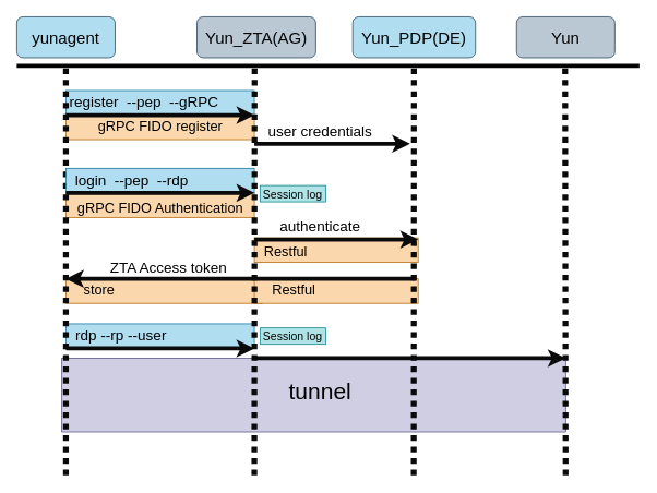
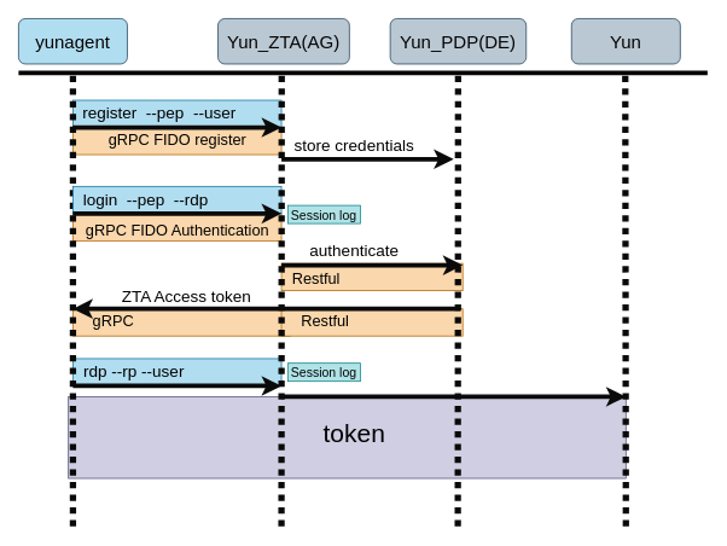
  <mxCell id="0" />
  <mxCell id="1" parent="0" />
  <mxCell id="2" value="" style="group" parent="1" vertex="1" connectable="0"><mxGeometry x="75" y="460" width="615" height="90" as="geometry" /></mxCell>
  <mxCell id="3" value="　" style="rounded=0;whiteSpace=wrap;html=1;fontSize=18;fillColor=#d0cee2;strokeColor=#56517e;align=left;" parent="2" vertex="1"><mxGeometry y="-23" width="615" height="90" as="geometry" /></mxCell>
  <mxCell id="4" value="" style="endArrow=classic;html=1;strokeColor=#0A0A0A;strokeWidth=5;fontSize=20;fontColor=#050505;" parent="2" edge="1"><mxGeometry width="50" height="50" relative="1" as="geometry"><mxPoint x="235.0" y="-23" as="sourcePoint" /><mxPoint x="615" y="-23" as="targetPoint" /></mxGeometry></mxCell>
- <mxCell id="5" value="&lt;font style=&quot;&quot;&gt;&lt;font style=&quot;font-size: 28px;&quot; color=&quot;#000000&quot;&gt;tunnel&lt;/font&gt;&lt;br&gt;&lt;/font&gt;" style="text;html=1;align=center;verticalAlign=middle;resizable=0;points=[];autosize=1;strokeColor=none;fillColor=none;" parent="2" vertex="1"><mxGeometry x="265" y="-8" width="100" height="50" as="geometry" /></mxCell>
+ <mxCell id="5" value="&lt;font style=&quot;&quot;&gt;&lt;font style=&quot;font-size: 28px;&quot; color=&quot;#000000&quot;&gt;token&lt;/font&gt;&lt;br&gt;&lt;/font&gt;" style="text;html=1;align=center;verticalAlign=middle;resizable=0;points=[];autosize=1;strokeColor=none;fillColor=none;" parent="2" vertex="1"><mxGeometry x="265" y="-8" width="100" height="50" as="geometry" /></mxCell>
  <mxCell id="6" value="　" style="rounded=0;whiteSpace=wrap;html=1;fontSize=18;fillColor=#b1ddf0;strokeColor=#10739e;align=left;" parent="1" vertex="1"><mxGeometry x="80" y="395" width="230" height="30" as="geometry" /></mxCell>
  <mxCell id="7" value="　" style="rounded=0;whiteSpace=wrap;html=1;fontSize=18;fillColor=#fad7ac;strokeColor=#b46504;align=left;" parent="1" vertex="1"><mxGeometry x="80" y="340" width="240" height="30" as="geometry" /></mxCell>
  <mxCell id="8" value="　" style="rounded=0;whiteSpace=wrap;html=1;fontSize=18;fillColor=#fad7ac;strokeColor=#b46504;align=left;" parent="1" vertex="1"><mxGeometry x="310" y="340" width="200" height="30" as="geometry" /></mxCell>
  <mxCell id="9" value="　" style="rounded=0;whiteSpace=wrap;html=1;fontSize=18;fillColor=#fad7ac;strokeColor=#b46504;align=left;" parent="1" vertex="1"><mxGeometry x="310" y="290" width="200" height="30" as="geometry" /></mxCell>
  <mxCell id="10" value="　" style="rounded=0;whiteSpace=wrap;html=1;fontSize=18;fillColor=#fad7ac;strokeColor=#b46504;align=left;" parent="1" vertex="1"><mxGeometry x="80" y="235" width="230" height="30" as="geometry" /></mxCell>
  <mxCell id="11" value="　" style="rounded=0;whiteSpace=wrap;html=1;fontSize=18;fillColor=#fad7ac;strokeColor=#b46504;align=left;" parent="1" vertex="1"><mxGeometry x="80" y="140" width="230" height="30" as="geometry" /></mxCell>
  <mxCell id="12" value="　" style="rounded=0;whiteSpace=wrap;html=1;fontSize=18;fillColor=#b1ddf0;strokeColor=#10739e;align=left;" parent="1" vertex="1"><mxGeometry x="80" y="110" width="230" height="30" as="geometry" /></mxCell>
  <mxCell id="13" value="&lt;font style=&quot;font-size: 20px;&quot; color=&quot;#050505&quot;&gt;yunagent&lt;/font&gt;" style="rounded=1;whiteSpace=wrap;html=1;fillColor=#b1ddf0;strokeColor=#23445d;" parent="1" vertex="1"><mxGeometry x="20" y="20" width="120" height="50" as="geometry" /></mxCell>
  <mxCell id="14" value="" style="endArrow=none;html=1;fontSize=16;strokeWidth=5;strokeColor=#030303;" parent="1" edge="1"><mxGeometry width="50" height="50" relative="1" as="geometry"><mxPoint x="20" y="80" as="sourcePoint" /><mxPoint x="780" y="80" as="targetPoint" /></mxGeometry></mxCell>
  <mxCell id="15" value="&lt;font style=&quot;font-size: 20px;&quot; color=&quot;#050505&quot;&gt;Yun_ZTA(AG)&lt;/font&gt;" style="rounded=1;whiteSpace=wrap;html=1;fillColor=#bac8d3;strokeColor=#23445d;" parent="1" vertex="1"><mxGeometry x="240" y="20" width="145" height="50" as="geometry" /></mxCell>
- <mxCell id="16" value="&lt;font style=&quot;font-size: 20px;&quot; color=&quot;#050505&quot;&gt;Yun_PDP(DE)&lt;/font&gt;" style="rounded=1;whiteSpace=wrap;html=1;fillColor=#b1ddf0;strokeColor=#23445d;" parent="1" vertex="1"><mxGeometry x="430" y="20" width="150" height="50" as="geometry" /></mxCell>
+ <mxCell id="16" value="&lt;font style=&quot;font-size: 20px;&quot; color=&quot;#050505&quot;&gt;Yun_PDP(DE)&lt;/font&gt;" style="rounded=1;whiteSpace=wrap;html=1;fillColor=#bac8d3;strokeColor=#23445d;" parent="1" vertex="1"><mxGeometry x="430" y="20" width="150" height="50" as="geometry" /></mxCell>
  <mxCell id="17" value="&lt;font style=&quot;font-size: 20px;&quot; color=&quot;#050505&quot;&gt;Yun&lt;/font&gt;" style="rounded=1;whiteSpace=wrap;html=1;fillColor=#bac8d3;strokeColor=#23445d;" parent="1" vertex="1"><mxGeometry x="630" y="20" width="120" height="50" as="geometry" /></mxCell>
  <mxCell id="18" value="" style="endArrow=none;dashed=1;html=1;dashPattern=1 1;strokeWidth=7;fontSize=16;strokeColor=#0A0A0A;" parent="1" edge="1"><mxGeometry width="50" height="50" relative="1" as="geometry"><mxPoint x="80" y="580" as="sourcePoint" /><mxPoint x="80" y="80" as="targetPoint" /></mxGeometry></mxCell>
  <mxCell id="19" value="" style="endArrow=none;dashed=1;html=1;dashPattern=1 1;strokeWidth=7;fontSize=16;strokeColor=#0A0A0A;" parent="1" edge="1"><mxGeometry width="50" height="50" relative="1" as="geometry"><mxPoint x="504.58" y="580" as="sourcePoint" /><mxPoint x="504.87" y="80" as="targetPoint" /></mxGeometry></mxCell>
  <mxCell id="20" value="" style="endArrow=none;dashed=1;html=1;dashPattern=1 1;strokeWidth=7;fontSize=16;strokeColor=#0A0A0A;" parent="1" edge="1"><mxGeometry width="50" height="50" relative="1" as="geometry"><mxPoint x="690" y="580" as="sourcePoint" /><mxPoint x="689.29" y="80" as="targetPoint" /></mxGeometry></mxCell>
  <mxCell id="21" value="" style="endArrow=classic;html=1;strokeColor=#0A0A0A;strokeWidth=5;fontSize=20;fontColor=#050505;entryX=1;entryY=1;entryDx=0;entryDy=0;" parent="1" target="12" edge="1"><mxGeometry width="50" height="50" relative="1" as="geometry"><mxPoint x="80" y="140" as="sourcePoint" /><mxPoint x="300" y="140" as="targetPoint" /></mxGeometry></mxCell>
- <mxCell id="22" value="&lt;font style=&quot;&quot;&gt;&lt;font style=&quot;font-size: 18px;&quot; color=&quot;#000000&quot;&gt;register&amp;nbsp; --pep&amp;nbsp; --gRPC&lt;/font&gt;&lt;br&gt;&lt;/font&gt;" style="text;html=1;align=center;verticalAlign=middle;resizable=0;points=[];autosize=1;strokeColor=none;fillColor=none;" parent="1" vertex="1"><mxGeometry x="80" y="105" width="190" height="40" as="geometry" /></mxCell>
+ <mxCell id="22" value="&lt;font style=&quot;&quot;&gt;&lt;font style=&quot;font-size: 18px;&quot; color=&quot;#000000&quot;&gt;register&amp;nbsp; --pep&amp;nbsp; --user&lt;/font&gt;&lt;br&gt;&lt;/font&gt;" style="text;html=1;align=center;verticalAlign=middle;resizable=0;points=[];autosize=1;strokeColor=none;fillColor=none;" parent="1" vertex="1"><mxGeometry x="80" y="105" width="190" height="40" as="geometry" /></mxCell>
  <mxCell id="23" value="&lt;font style=&quot;&quot;&gt;&lt;font style=&quot;font-size: 17px;&quot; color=&quot;#000000&quot;&gt;gRPC FIDO register&lt;/font&gt;&lt;br&gt;&lt;/font&gt;" style="text;html=1;align=center;verticalAlign=middle;resizable=0;points=[];autosize=1;strokeColor=none;fillColor=none;" parent="1" vertex="1"><mxGeometry x="105" y="140" width="180" height="30" as="geometry" /></mxCell>
  <mxCell id="24" value="" style="endArrow=classic;html=1;strokeColor=#0A0A0A;strokeWidth=5;fontSize=20;fontColor=#050505;" parent="1" edge="1"><mxGeometry width="50" height="50" relative="1" as="geometry"><mxPoint x="310" y="175" as="sourcePoint" /><mxPoint x="500" y="175" as="targetPoint" /></mxGeometry></mxCell>
- <mxCell id="25" value="&lt;div style=&quot;text-align: left;&quot;&gt;&lt;span style=&quot;font-size: 18px; color: rgb(0, 0, 0); background-color: initial;&quot;&gt;user credentials&lt;/span&gt;&lt;/div&gt;" style="text;html=1;align=center;verticalAlign=middle;resizable=0;points=[];autosize=1;strokeColor=none;fillColor=none;" parent="1" vertex="1"><mxGeometry x="310" y="140" width="160" height="40" as="geometry" /></mxCell>
+ <mxCell id="25" value="&lt;div style=&quot;text-align: left;&quot;&gt;&lt;span style=&quot;font-size: 18px; color: rgb(0, 0, 0); background-color: initial;&quot;&gt;store credentials&lt;/span&gt;&lt;/div&gt;" style="text;html=1;align=center;verticalAlign=middle;resizable=0;points=[];autosize=1;strokeColor=none;fillColor=none;" parent="1" vertex="1"><mxGeometry x="310" y="140" width="160" height="40" as="geometry" /></mxCell>
  <mxCell id="26" value="　" style="rounded=0;whiteSpace=wrap;html=1;fontSize=18;fillColor=#b1ddf0;strokeColor=#10739e;align=left;" parent="1" vertex="1"><mxGeometry x="80" y="205" width="230" height="30" as="geometry" /></mxCell>
  <mxCell id="27" value="&lt;font style=&quot;&quot;&gt;&lt;font style=&quot;font-size: 18px;&quot; color=&quot;#000000&quot;&gt;login&amp;nbsp; --pep&amp;nbsp; --rdp&lt;/font&gt;&lt;br&gt;&lt;/font&gt;" style="text;html=1;align=center;verticalAlign=middle;resizable=0;points=[];autosize=1;strokeColor=none;fillColor=none;" parent="1" vertex="1"><mxGeometry x="75" y="200" width="170" height="40" as="geometry" /></mxCell>
  <mxCell id="28" value="&lt;font style=&quot;&quot;&gt;&lt;font style=&quot;font-size: 17px;&quot; color=&quot;#000000&quot;&gt;gRPC FIDO Authentication&lt;/font&gt;&lt;br&gt;&lt;/font&gt;" style="text;html=1;align=center;verticalAlign=middle;resizable=0;points=[];autosize=1;strokeColor=none;fillColor=none;" parent="1" vertex="1"><mxGeometry x="80" y="240" width="230" height="30" as="geometry" /></mxCell>
  <mxCell id="29" value="" style="endArrow=classic;html=1;strokeColor=#0A0A0A;strokeWidth=5;fontSize=20;fontColor=#050505;entryX=1;entryY=1;entryDx=0;entryDy=0;" parent="1" edge="1"><mxGeometry width="50" height="50" relative="1" as="geometry"><mxPoint x="80" y="235" as="sourcePoint" /><mxPoint x="310" y="235" as="targetPoint" /></mxGeometry></mxCell>
  <mxCell id="30" value="" style="endArrow=classic;html=1;strokeColor=#0A0A0A;strokeWidth=5;fontSize=20;fontColor=#050505;" parent="1" edge="1"><mxGeometry width="50" height="50" relative="1" as="geometry"><mxPoint x="310" y="292" as="sourcePoint" /><mxPoint x="510" y="292" as="targetPoint" /></mxGeometry></mxCell>
  <mxCell id="31" value="&lt;div style=&quot;text-align: left;&quot;&gt;&lt;span style=&quot;font-size: 18px; color: rgb(0, 0, 0); background-color: initial;&quot;&gt;authenticate&lt;/span&gt;&lt;/div&gt;" style="text;html=1;align=center;verticalAlign=middle;resizable=0;points=[];autosize=1;strokeColor=none;fillColor=none;" parent="1" vertex="1"><mxGeometry x="330" y="257" width="120" height="40" as="geometry" /></mxCell>
  <mxCell id="32" value="" style="endArrow=classic;html=1;strokeColor=#0A0A0A;strokeWidth=5;fontSize=20;fontColor=#050505;exitX=0.987;exitY=-0.005;exitDx=0;exitDy=0;exitPerimeter=0;" parent="1" source="8" edge="1"><mxGeometry width="50" height="50" relative="1" as="geometry"><mxPoint x="490" y="340" as="sourcePoint" /><mxPoint x="80" y="340" as="targetPoint" /></mxGeometry></mxCell>
  <mxCell id="33" value="&lt;div style=&quot;text-align: left;&quot;&gt;&lt;span style=&quot;font-size: 18px; color: rgb(0, 0, 0); background-color: initial;&quot;&gt;ZTA Access token&lt;/span&gt;&lt;/div&gt;" style="text;html=1;align=center;verticalAlign=middle;resizable=0;points=[];autosize=1;strokeColor=none;fillColor=none;" parent="1" vertex="1"><mxGeometry x="120" y="307" width="170" height="40" as="geometry" /></mxCell>
  <mxCell id="34" value="&lt;div style=&quot;&quot;&gt;&lt;span style=&quot;font-size: 17px; color: rgb(0, 0, 0); background-color: initial;&quot;&gt;Restful&lt;/span&gt;&lt;/div&gt;" style="text;html=1;align=left;verticalAlign=middle;resizable=0;points=[];autosize=1;strokeColor=none;fillColor=none;" parent="1" vertex="1"><mxGeometry x="320" y="293" width="80" height="30" as="geometry" /></mxCell>
  <mxCell id="35" value="&lt;div style=&quot;&quot;&gt;&lt;span style=&quot;font-size: 17px; color: rgb(0, 0, 0); background-color: initial;&quot;&gt;Restful&lt;/span&gt;&lt;/div&gt;" style="text;html=1;align=left;verticalAlign=middle;resizable=0;points=[];autosize=1;strokeColor=none;fillColor=none;" parent="1" vertex="1"><mxGeometry x="330" y="340" width="80" height="30" as="geometry" /></mxCell>
- <mxCell id="36" value="&lt;div style=&quot;&quot;&gt;&lt;span style=&quot;font-size: 17px; color: rgb(0, 0, 0); background-color: initial;&quot;&gt;store&lt;/span&gt;&lt;/div&gt;" style="text;html=1;align=left;verticalAlign=middle;resizable=0;points=[];autosize=1;strokeColor=none;fillColor=none;" parent="1" vertex="1"><mxGeometry x="100" y="340" width="70" height="30" as="geometry" /></mxCell>
+ <mxCell id="36" value="&lt;div style=&quot;&quot;&gt;&lt;span style=&quot;font-size: 17px; color: rgb(0, 0, 0); background-color: initial;&quot;&gt;gRPC&lt;/span&gt;&lt;/div&gt;" style="text;html=1;align=left;verticalAlign=middle;resizable=0;points=[];autosize=1;strokeColor=none;fillColor=none;" parent="1" vertex="1"><mxGeometry x="100" y="340" width="70" height="30" as="geometry" /></mxCell>
  <mxCell id="37" value="&lt;div style=&quot;&quot;&gt;&lt;span style=&quot;font-size: 18px; color: rgb(0, 0, 0); background-color: initial;&quot;&gt;rdp --rp --user&lt;/span&gt;&lt;/div&gt;" style="text;html=1;align=left;verticalAlign=middle;resizable=0;points=[];autosize=1;strokeColor=none;fillColor=none;" parent="1" vertex="1"><mxGeometry x="90" y="390" width="130" height="40" as="geometry" /></mxCell>
  <mxCell id="38" value="" style="endArrow=classic;html=1;strokeColor=#0A0A0A;strokeWidth=5;fontSize=20;fontColor=#050505;" parent="1" edge="1"><mxGeometry width="50" height="50" relative="1" as="geometry"><mxPoint x="80" y="425" as="sourcePoint" /><mxPoint x="310" y="425" as="targetPoint" /></mxGeometry></mxCell>
  <mxCell id="39" value="&lt;font style=&quot;font-size: 14px;&quot; color=&quot;#050505&quot;&gt;Session log&lt;/font&gt;" style="rounded=0;whiteSpace=wrap;html=1;fontSize=18;fillColor=#b0e3e6;strokeColor=#0e8088;align=center;" parent="1" vertex="1"><mxGeometry x="317" y="226" width="80" height="20" as="geometry" /></mxCell>
  <mxCell id="40" value="&lt;font style=&quot;font-size: 14px;&quot; color=&quot;#050505&quot;&gt;Session log&lt;/font&gt;" style="rounded=0;whiteSpace=wrap;html=1;fontSize=18;fillColor=#b0e3e6;strokeColor=#0e8088;align=center;" parent="1" vertex="1"><mxGeometry x="317" y="400" width="80" height="20" as="geometry" /></mxCell>
  <mxCell id="41" value="" style="endArrow=none;dashed=1;html=1;dashPattern=1 1;strokeWidth=7;fontSize=16;strokeColor=#0A0A0A;" parent="1" edge="1"><mxGeometry width="50" height="50" relative="1" as="geometry"><mxPoint x="310" y="580" as="sourcePoint" /><mxPoint x="310.29" y="80" as="targetPoint" /></mxGeometry></mxCell>
